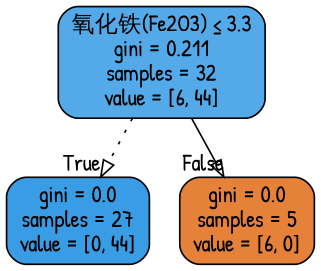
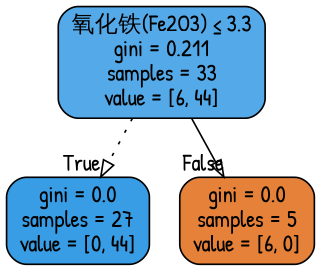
  digraph {
    fontname="Patrick Hand"
    node [color=black fontname="Patrick Hand" shape=box style="filled, rounded"]
    edge [fontname="Patrick Hand" labeldistance=2.5 arrowhead=onormal]
-   n1 [fillcolor="#54aae9" label=<氧化铁(Fe2O3) &le; 3.3<br/>gini = 0.211<br/>samples = 32<br/>value = [6, 44]>]
+   n1 [fillcolor="#54aae9" label=<氧化铁(Fe2O3) &le; 3.3<br/>gini = 0.211<br/>samples = 33<br/>value = [6, 44]>]
    n2 [fillcolor="#399de5" label=<gini = 0.0<br/>samples = 27<br/>value = [0, 44]>]
    n3 [fillcolor="#e58139" label=<gini = 0.0<br/>samples = 5<br/>value = [6, 0]>]
    n1 -> n2 [headlabel=True labelangle=45 style=dotted]
    n1 -> n3 [headlabel=False labelangle=-45 style=solid]
  }
